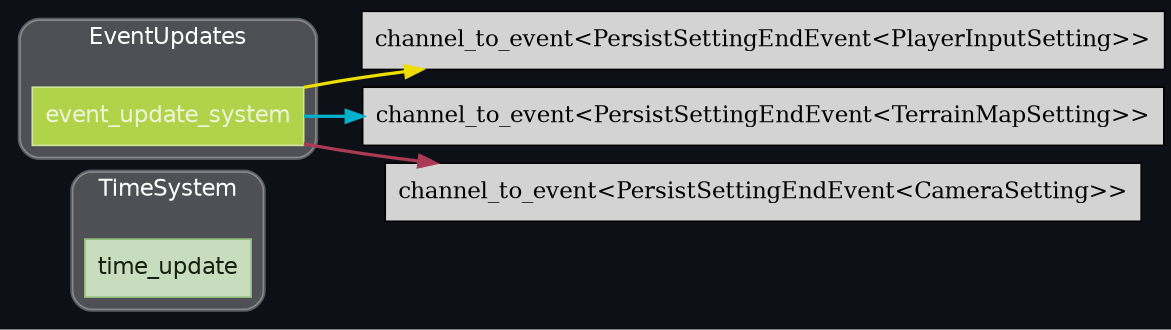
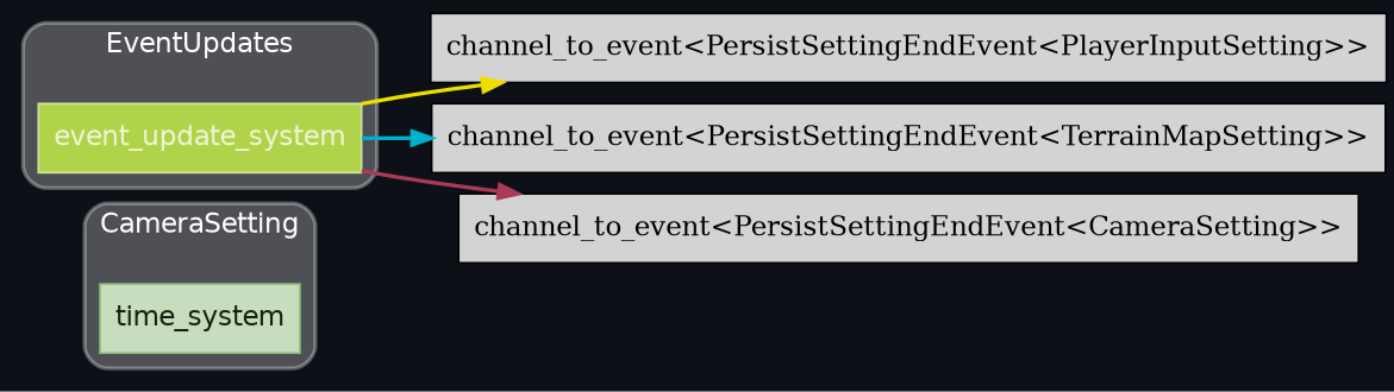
  digraph {
    bgcolor="#0d1117"
    compound=true
    fontname=Helvetica
    nodesep=0.15
    rankdir=LR
    splines=spline
    node [shape=box style=filled]
    edge [penwidth=2]
    "set_marker_node_Set(3)" [height=0 shape=point style=invis]
-   n2 [color="#8dba79" fillcolor="#c7ddbd" fontcolor="#162111" fontname=Helvetica label=time_update penwidth=1]
+   n2 [color="#8dba79" fillcolor="#c7ddbd" fontcolor="#162111" fontname=Helvetica label=time_system penwidth=1]
    "set_marker_node_Set(1)" [height=0 shape=point style=invis]
    n4 [color="#d3e69c" fillcolor="#b0d34a" fontcolor="#edf5d5" fontname=Helvetica label=event_update_system penwidth=1]
    n5 [label="channel_to_event<PersistSettingEndEvent<PlayerInputSetting>>"]
    n6 [label="channel_to_event<PersistSettingEndEvent<TerrainMapSetting>>"]
    n7 [label="channel_to_event<PersistSettingEndEvent<CameraSetting>>"]
    subgraph cluster_1 {
      color="#ffffff50"
      fillcolor="#ffffff44"
      fontcolor="#ffffff"
-     label=TimeSystem
+     label=CameraSetting
      penwidth=2
      style="rounded,filled"
      "set_marker_node_Set(3)"
      n2
    }
    subgraph cluster_2 {
      color="#ffffff50"
      fillcolor="#ffffff44"
      fontcolor="#ffffff"
      label=EventUpdates
      penwidth=2
      style="rounded,filled"
      "set_marker_node_Set(1)"
      n4
    }
    n4 -> n5 [color="#eede00"]
    n4 -> n6 [color="#00b0cc"]
    n4 -> n7 [color="#aa3a55"]
  }
